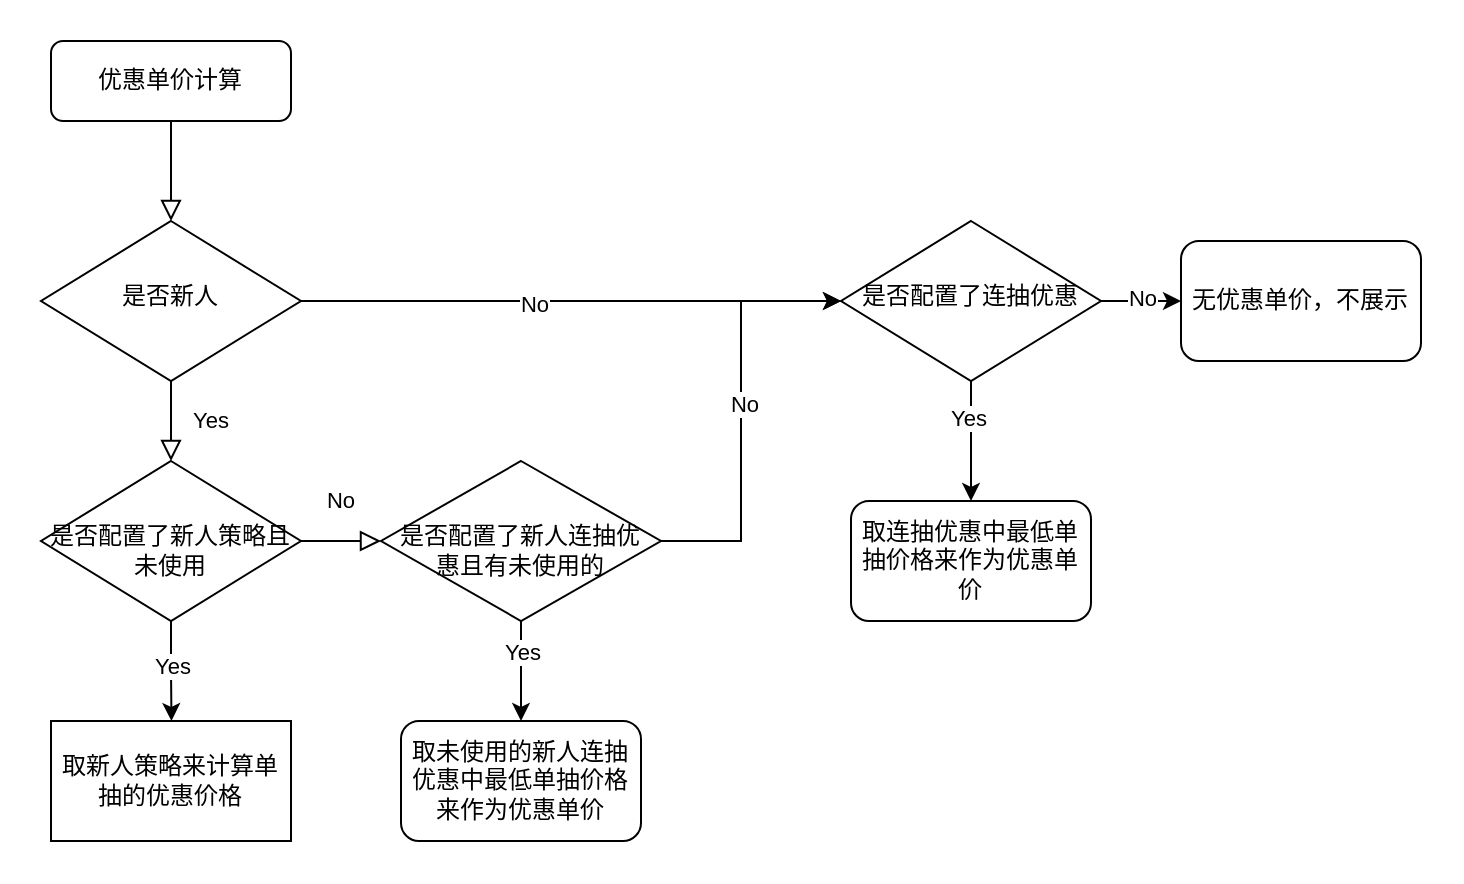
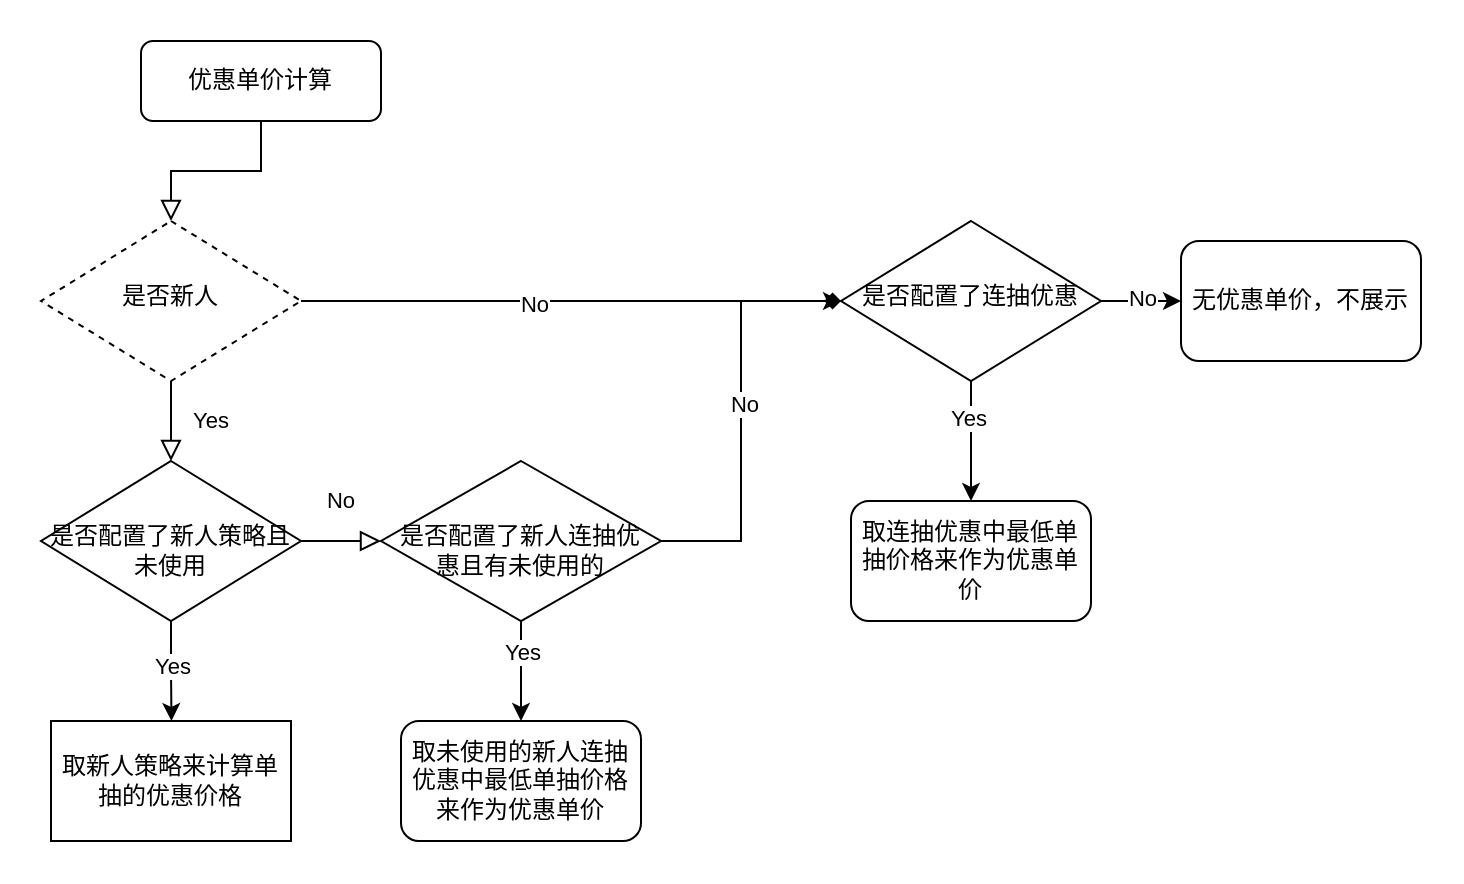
  <mxCell id="0" />
  <mxCell id="1" parent="0" />
  <mxCell id="2" value="" style="rounded=0;html=1;jettySize=auto;orthogonalLoop=1;fontSize=11;endArrow=block;endFill=0;endSize=8;strokeWidth=1;shadow=0;labelBackgroundColor=none;edgeStyle=orthogonalEdgeStyle;" parent="1" source="3" target="7" edge="1"><mxGeometry relative="1" as="geometry" /></mxCell>
- <mxCell id="3" value="优惠单价计算" style="rounded=1;whiteSpace=wrap;html=1;fontSize=12;glass=0;strokeWidth=1;shadow=0;" parent="1" vertex="1"><mxGeometry x="25" y="20" width="120" height="40" as="geometry" /></mxCell>
+ <mxCell id="3" value="优惠单价计算" style="rounded=1;whiteSpace=wrap;html=1;fontSize=12;glass=0;strokeWidth=1;shadow=0;" parent="1" vertex="1"><mxGeometry x="70" y="20" width="120" height="40" as="geometry" /></mxCell>
  <mxCell id="4" value="Yes" style="rounded=0;html=1;jettySize=auto;orthogonalLoop=1;fontSize=11;endArrow=block;endFill=0;endSize=8;strokeWidth=1;shadow=0;labelBackgroundColor=none;edgeStyle=orthogonalEdgeStyle;" parent="1" source="7" target="11" edge="1"><mxGeometry y="20" relative="1" as="geometry"><mxPoint as="offset" /></mxGeometry></mxCell>
- <mxCell id="5" style="edgeStyle=orthogonalEdgeStyle;rounded=0;orthogonalLoop=1;jettySize=auto;html=1;entryX=0;entryY=0.5;entryDx=0;entryDy=0;" edge="1" parent="1" source="7" target="16"><mxGeometry relative="1" as="geometry" /></mxCell>
+ <mxCell id="5" style="edgeStyle=orthogonalEdgeStyle;rounded=0;orthogonalLoop=1;jettySize=auto;html=1;entryX=0;entryY=0.5;entryDx=0;entryDy=0;endArrow=diamond;" edge="1" parent="1" source="7" target="16"><mxGeometry relative="1" as="geometry" /></mxCell>
  <mxCell id="6" value="No" style="edgeLabel;html=1;align=center;verticalAlign=middle;resizable=0;points=[];" vertex="1" connectable="0" parent="5"><mxGeometry x="-0.138" y="-1" relative="1" as="geometry"><mxPoint as="offset" /></mxGeometry></mxCell>
- <mxCell id="7" value="是否新人" style="rhombus;whiteSpace=wrap;html=1;shadow=0;fontFamily=Helvetica;fontSize=12;align=center;strokeWidth=1;spacing=6;spacingTop=-4;" parent="1" vertex="1"><mxGeometry x="20" y="110" width="130" height="80" as="geometry" /></mxCell>
+ <mxCell id="7" value="是否新人" style="rhombus;whiteSpace=wrap;html=1;shadow=0;fontFamily=Helvetica;fontSize=12;align=center;strokeWidth=1;spacing=6;spacingTop=-4;dashed=1;" parent="1" vertex="1"><mxGeometry x="20" y="110" width="130" height="80" as="geometry" /></mxCell>
  <mxCell id="8" value="No" style="rounded=0;html=1;jettySize=auto;orthogonalLoop=1;fontSize=11;endArrow=block;endFill=0;endSize=8;strokeWidth=1;shadow=0;labelBackgroundColor=none;edgeStyle=orthogonalEdgeStyle;entryX=0;entryY=0.5;entryDx=0;entryDy=0;" parent="1" source="11" target="21" edge="1"><mxGeometry y="20" relative="1" as="geometry"><mxPoint as="offset" /><mxPoint x="100" y="370" as="targetPoint" /></mxGeometry></mxCell>
  <mxCell id="9" style="edgeStyle=orthogonalEdgeStyle;rounded=0;orthogonalLoop=1;jettySize=auto;html=1;exitX=0.5;exitY=1;exitDx=0;exitDy=0;entryX=0.502;entryY=0;entryDx=0;entryDy=0;entryPerimeter=0;" edge="1" parent="1" source="11" target="22"><mxGeometry relative="1" as="geometry"><mxPoint x="100.25" y="360" as="targetPoint" /></mxGeometry></mxCell>
  <mxCell id="10" value="Yes" style="edgeLabel;html=1;align=center;verticalAlign=middle;resizable=0;points=[];" vertex="1" connectable="0" parent="9"><mxGeometry x="-0.134" relative="1" as="geometry"><mxPoint as="offset" /></mxGeometry></mxCell>
  <mxCell id="11" value="&lt;br&gt;是否配置了新人策略且未使用" style="rhombus;whiteSpace=wrap;html=1;shadow=0;fontFamily=Helvetica;fontSize=12;align=center;strokeWidth=1;spacing=6;spacingTop=-4;" parent="1" vertex="1"><mxGeometry x="20" y="230" width="130" height="80" as="geometry" /></mxCell>
  <mxCell id="12" style="edgeStyle=orthogonalEdgeStyle;rounded=0;orthogonalLoop=1;jettySize=auto;html=1;exitX=0.5;exitY=1;exitDx=0;exitDy=0;entryX=0.5;entryY=0;entryDx=0;entryDy=0;" edge="1" parent="1" source="16" target="24"><mxGeometry relative="1" as="geometry" /></mxCell>
  <mxCell id="13" value="Yes" style="edgeLabel;html=1;align=center;verticalAlign=middle;resizable=0;points=[];" vertex="1" connectable="0" parent="12"><mxGeometry x="-0.412" y="-2" relative="1" as="geometry"><mxPoint as="offset" /></mxGeometry></mxCell>
  <mxCell id="14" style="edgeStyle=orthogonalEdgeStyle;rounded=0;orthogonalLoop=1;jettySize=auto;html=1;exitX=1;exitY=0.5;exitDx=0;exitDy=0;entryX=0;entryY=0.5;entryDx=0;entryDy=0;" edge="1" parent="1" source="16" target="25"><mxGeometry relative="1" as="geometry" /></mxCell>
  <mxCell id="15" value="No" style="edgeLabel;html=1;align=center;verticalAlign=middle;resizable=0;points=[];" vertex="1" connectable="0" parent="14"><mxGeometry x="0.013" y="2" relative="1" as="geometry"><mxPoint as="offset" /></mxGeometry></mxCell>
  <mxCell id="16" value="是否配置了连抽优惠" style="rhombus;whiteSpace=wrap;html=1;shadow=0;fontFamily=Helvetica;fontSize=12;align=center;strokeWidth=1;spacing=6;spacingTop=-4;" vertex="1" parent="1"><mxGeometry x="420" y="110" width="130" height="80" as="geometry" /></mxCell>
  <mxCell id="17" style="edgeStyle=orthogonalEdgeStyle;rounded=0;orthogonalLoop=1;jettySize=auto;html=1;exitX=0.5;exitY=1;exitDx=0;exitDy=0;" edge="1" parent="1" source="21" target="23"><mxGeometry relative="1" as="geometry" /></mxCell>
  <mxCell id="18" value="Yes" style="edgeLabel;html=1;align=center;verticalAlign=middle;resizable=0;points=[];" vertex="1" connectable="0" parent="17"><mxGeometry x="-0.395" relative="1" as="geometry"><mxPoint as="offset" /></mxGeometry></mxCell>
  <mxCell id="19" style="edgeStyle=orthogonalEdgeStyle;rounded=0;orthogonalLoop=1;jettySize=auto;html=1;entryX=0;entryY=0.5;entryDx=0;entryDy=0;" edge="1" parent="1" source="21" target="16"><mxGeometry relative="1" as="geometry"><Array as="points"><mxPoint x="370" y="270" /><mxPoint x="370" y="150" /></Array></mxGeometry></mxCell>
  <mxCell id="20" value="No" style="edgeLabel;html=1;align=center;verticalAlign=middle;resizable=0;points=[];" vertex="1" connectable="0" parent="19"><mxGeometry x="0.038" y="-1" relative="1" as="geometry"><mxPoint as="offset" /></mxGeometry></mxCell>
  <mxCell id="21" value="&lt;br&gt;是否配置了新人连抽优惠且有未使用的" style="rhombus;whiteSpace=wrap;html=1;shadow=0;fontFamily=Helvetica;fontSize=12;align=center;strokeWidth=1;spacing=6;spacingTop=-4;" vertex="1" parent="1"><mxGeometry x="190" y="230" width="140" height="80" as="geometry" /></mxCell>
  <mxCell id="22" value="取新人策略来计算单抽的优惠价格" style="whiteSpace=wrap;html=1;rounded=0;" vertex="1" parent="1"><mxGeometry x="25" y="360" width="120" height="60" as="geometry" /></mxCell>
  <mxCell id="23" value="取未使用的新人连抽优惠中最低单抽价格来作为优惠单价" style="rounded=1;whiteSpace=wrap;html=1;" vertex="1" parent="1"><mxGeometry x="200" y="360" width="120" height="60" as="geometry" /></mxCell>
  <mxCell id="24" value="取连抽优惠中最低单抽价格来作为优惠单价" style="rounded=1;whiteSpace=wrap;html=1;" vertex="1" parent="1"><mxGeometry x="425" y="250" width="120" height="60" as="geometry" /></mxCell>
  <mxCell id="25" value="无优惠单价，不展示" style="rounded=1;whiteSpace=wrap;html=1;" vertex="1" parent="1"><mxGeometry x="590" y="120" width="120" height="60" as="geometry" /></mxCell>
